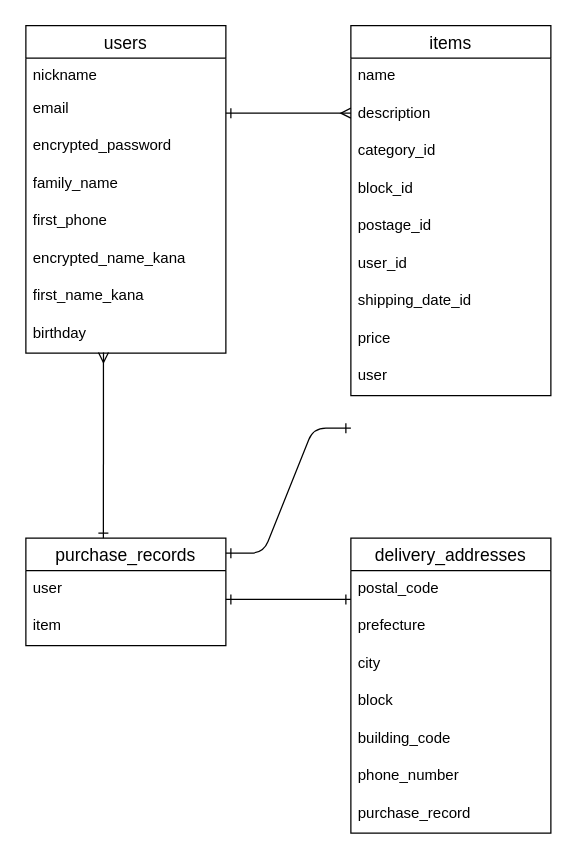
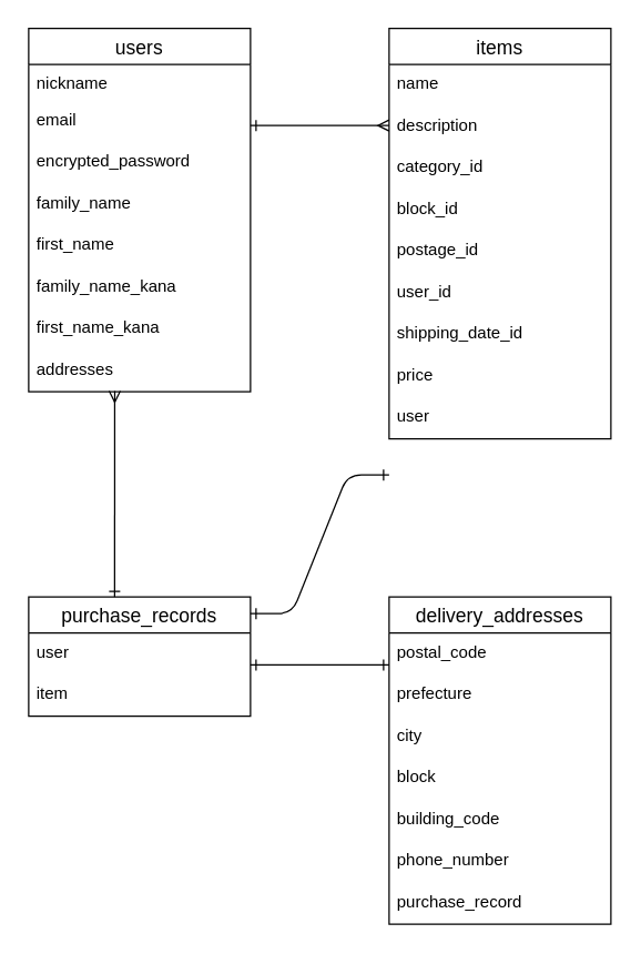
  <mxCell id="0" />
  <mxCell id="1" parent="0" />
  <mxCell id="2" value="users" style="swimlane;fontStyle=0;childLayout=stackLayout;horizontal=1;startSize=26;horizontalStack=0;resizeParent=1;resizeParentMax=0;resizeLast=0;collapsible=1;marginBottom=0;align=center;fontSize=14;" parent="1" vertex="1"><mxGeometry x="20" y="20" width="160" height="262" as="geometry" /></mxCell>
  <mxCell id="3" value="nickname   " style="text;strokeColor=none;fillColor=none;spacingLeft=4;spacingRight=4;overflow=hidden;rotatable=0;points=[[0,0.5],[1,0.5]];portConstraint=eastwest;fontSize=12;" parent="2" vertex="1"><mxGeometry y="26" width="160" height="26" as="geometry" /></mxCell>
  <mxCell id="4" value="email" style="text;strokeColor=none;fillColor=none;spacingLeft=4;spacingRight=4;overflow=hidden;rotatable=0;points=[[0,0.5],[1,0.5]];portConstraint=eastwest;fontSize=12;" parent="2" vertex="1"><mxGeometry y="52" width="160" height="30" as="geometry" /></mxCell>
  <mxCell id="5" value="encrypted_password" style="text;strokeColor=none;fillColor=none;spacingLeft=4;spacingRight=4;overflow=hidden;rotatable=0;points=[[0,0.5],[1,0.5]];portConstraint=eastwest;fontSize=12;" parent="2" vertex="1"><mxGeometry y="82" width="160" height="30" as="geometry" /></mxCell>
  <mxCell id="6" value="family_name" style="text;strokeColor=none;fillColor=none;spacingLeft=4;spacingRight=4;overflow=hidden;rotatable=0;points=[[0,0.5],[1,0.5]];portConstraint=eastwest;fontSize=12;" parent="2" vertex="1"><mxGeometry y="112" width="160" height="30" as="geometry" /></mxCell>
- <mxCell id="7" value="first_phone" style="text;strokeColor=none;fillColor=none;spacingLeft=4;spacingRight=4;overflow=hidden;rotatable=0;points=[[0,0.5],[1,0.5]];portConstraint=eastwest;fontSize=12;" parent="2" vertex="1"><mxGeometry y="142" width="160" height="30" as="geometry" /></mxCell>
- <mxCell id="8" value="encrypted_name_kana " style="text;strokeColor=none;fillColor=none;spacingLeft=4;spacingRight=4;overflow=hidden;rotatable=0;points=[[0,0.5],[1,0.5]];portConstraint=eastwest;fontSize=12;" parent="2" vertex="1"><mxGeometry y="172" width="160" height="30" as="geometry" /></mxCell>
+ <mxCell id="7" value="first_name" style="text;strokeColor=none;fillColor=none;spacingLeft=4;spacingRight=4;overflow=hidden;rotatable=0;points=[[0,0.5],[1,0.5]];portConstraint=eastwest;fontSize=12;" parent="2" vertex="1"><mxGeometry y="142" width="160" height="30" as="geometry" /></mxCell>
+ <mxCell id="8" value="family_name_kana " style="text;strokeColor=none;fillColor=none;spacingLeft=4;spacingRight=4;overflow=hidden;rotatable=0;points=[[0,0.5],[1,0.5]];portConstraint=eastwest;fontSize=12;" parent="2" vertex="1"><mxGeometry y="172" width="160" height="30" as="geometry" /></mxCell>
  <mxCell id="9" value="first_name_kana" style="text;strokeColor=none;fillColor=none;spacingLeft=4;spacingRight=4;overflow=hidden;rotatable=0;points=[[0,0.5],[1,0.5]];portConstraint=eastwest;fontSize=12;" parent="2" vertex="1"><mxGeometry y="202" width="160" height="30" as="geometry" /></mxCell>
- <mxCell id="10" value="birthday" style="text;strokeColor=none;fillColor=none;spacingLeft=4;spacingRight=4;overflow=hidden;rotatable=0;points=[[0,0.5],[1,0.5]];portConstraint=eastwest;fontSize=12;" parent="2" vertex="1"><mxGeometry y="232" width="160" height="30" as="geometry" /></mxCell>
+ <mxCell id="10" value="addresses" style="text;strokeColor=none;fillColor=none;spacingLeft=4;spacingRight=4;overflow=hidden;rotatable=0;points=[[0,0.5],[1,0.5]];portConstraint=eastwest;fontSize=12;" parent="2" vertex="1"><mxGeometry y="232" width="160" height="30" as="geometry" /></mxCell>
  <mxCell id="11" value="items" style="swimlane;fontStyle=0;childLayout=stackLayout;horizontal=1;startSize=26;horizontalStack=0;resizeParent=1;resizeParentMax=0;resizeLast=0;collapsible=1;marginBottom=0;align=center;fontSize=14;" parent="1" vertex="1"><mxGeometry x="280" y="20" width="160" height="296" as="geometry" /></mxCell>
  <mxCell id="12" value="name " style="text;strokeColor=none;fillColor=none;spacingLeft=4;spacingRight=4;overflow=hidden;rotatable=0;points=[[0,0.5],[1,0.5]];portConstraint=eastwest;fontSize=12;" parent="11" vertex="1"><mxGeometry y="26" width="160" height="30" as="geometry" /></mxCell>
  <mxCell id="13" value="description " style="text;strokeColor=none;fillColor=none;spacingLeft=4;spacingRight=4;overflow=hidden;rotatable=0;points=[[0,0.5],[1,0.5]];portConstraint=eastwest;fontSize=12;" parent="11" vertex="1"><mxGeometry y="56" width="160" height="30" as="geometry" /></mxCell>
  <mxCell id="14" value="category_id" style="text;strokeColor=none;fillColor=none;spacingLeft=4;spacingRight=4;overflow=hidden;rotatable=0;points=[[0,0.5],[1,0.5]];portConstraint=eastwest;fontSize=12;" parent="11" vertex="1"><mxGeometry y="86" width="160" height="30" as="geometry" /></mxCell>
  <mxCell id="15" value="block_id" style="text;strokeColor=none;fillColor=none;spacingLeft=4;spacingRight=4;overflow=hidden;rotatable=0;points=[[0,0.5],[1,0.5]];portConstraint=eastwest;fontSize=12;" parent="11" vertex="1"><mxGeometry y="116" width="160" height="30" as="geometry" /></mxCell>
  <mxCell id="16" value="postage_id" style="text;strokeColor=none;fillColor=none;spacingLeft=4;spacingRight=4;overflow=hidden;rotatable=0;points=[[0,0.5],[1,0.5]];portConstraint=eastwest;fontSize=12;" parent="11" vertex="1"><mxGeometry y="146" width="160" height="30" as="geometry" /></mxCell>
  <mxCell id="17" value="user_id" style="text;strokeColor=none;fillColor=none;spacingLeft=4;spacingRight=4;overflow=hidden;rotatable=0;points=[[0,0.5],[1,0.5]];portConstraint=eastwest;fontSize=12;" parent="11" vertex="1"><mxGeometry y="176" width="160" height="30" as="geometry" /></mxCell>
  <mxCell id="18" value="shipping_date_id" style="text;strokeColor=none;fillColor=none;spacingLeft=4;spacingRight=4;overflow=hidden;rotatable=0;points=[[0,0.5],[1,0.5]];portConstraint=eastwest;fontSize=12;" parent="11" vertex="1"><mxGeometry y="206" width="160" height="30" as="geometry" /></mxCell>
  <mxCell id="19" value="price" style="text;strokeColor=none;fillColor=none;spacingLeft=4;spacingRight=4;overflow=hidden;rotatable=0;points=[[0,0.5],[1,0.5]];portConstraint=eastwest;fontSize=12;" parent="11" vertex="1"><mxGeometry y="236" width="160" height="30" as="geometry" /></mxCell>
  <mxCell id="20" value="user" style="text;strokeColor=none;fillColor=none;spacingLeft=4;spacingRight=4;overflow=hidden;rotatable=0;points=[[0,0.5],[1,0.5]];portConstraint=eastwest;fontSize=12;" parent="11" vertex="1"><mxGeometry y="266" width="160" height="30" as="geometry" /></mxCell>
  <mxCell id="21" value="purchase_records" style="swimlane;fontStyle=0;childLayout=stackLayout;horizontal=1;startSize=26;horizontalStack=0;resizeParent=1;resizeParentMax=0;resizeLast=0;collapsible=1;marginBottom=0;align=center;fontSize=14;" parent="1" vertex="1"><mxGeometry x="20" y="430" width="160" height="86" as="geometry" /></mxCell>
  <mxCell id="22" value="user" style="text;strokeColor=none;fillColor=none;spacingLeft=4;spacingRight=4;overflow=hidden;rotatable=0;points=[[0,0.5],[1,0.5]];portConstraint=eastwest;fontSize=12;" parent="21" vertex="1"><mxGeometry y="26" width="160" height="30" as="geometry" /></mxCell>
  <mxCell id="23" value="item" style="text;strokeColor=none;fillColor=none;spacingLeft=4;spacingRight=4;overflow=hidden;rotatable=0;points=[[0,0.5],[1,0.5]];portConstraint=eastwest;fontSize=12;" parent="21" vertex="1"><mxGeometry y="56" width="160" height="30" as="geometry" /></mxCell>
  <mxCell id="24" value="delivery_addresses" style="swimlane;fontStyle=0;childLayout=stackLayout;horizontal=1;startSize=26;horizontalStack=0;resizeParent=1;resizeParentMax=0;resizeLast=0;collapsible=1;marginBottom=0;align=center;fontSize=14;" parent="1" vertex="1"><mxGeometry x="280" y="430" width="160" height="236" as="geometry" /></mxCell>
  <mxCell id="25" value="postal_code " style="text;strokeColor=none;fillColor=none;spacingLeft=4;spacingRight=4;overflow=hidden;rotatable=0;points=[[0,0.5],[1,0.5]];portConstraint=eastwest;fontSize=12;" parent="24" vertex="1"><mxGeometry y="26" width="160" height="30" as="geometry" /></mxCell>
  <mxCell id="26" value="prefecture" style="text;strokeColor=none;fillColor=none;spacingLeft=4;spacingRight=4;overflow=hidden;rotatable=0;points=[[0,0.5],[1,0.5]];portConstraint=eastwest;fontSize=12;" parent="24" vertex="1"><mxGeometry y="56" width="160" height="30" as="geometry" /></mxCell>
  <mxCell id="27" value="city" style="text;strokeColor=none;fillColor=none;spacingLeft=4;spacingRight=4;overflow=hidden;rotatable=0;points=[[0,0.5],[1,0.5]];portConstraint=eastwest;fontSize=12;" parent="24" vertex="1"><mxGeometry y="86" width="160" height="30" as="geometry" /></mxCell>
  <mxCell id="28" value="block" style="text;strokeColor=none;fillColor=none;spacingLeft=4;spacingRight=4;overflow=hidden;rotatable=0;points=[[0,0.5],[1,0.5]];portConstraint=eastwest;fontSize=12;" parent="24" vertex="1"><mxGeometry y="116" width="160" height="30" as="geometry" /></mxCell>
  <mxCell id="29" value="building_code" style="text;strokeColor=none;fillColor=none;spacingLeft=4;spacingRight=4;overflow=hidden;rotatable=0;points=[[0,0.5],[1,0.5]];portConstraint=eastwest;fontSize=12;" parent="24" vertex="1"><mxGeometry y="146" width="160" height="30" as="geometry" /></mxCell>
  <mxCell id="30" value="phone_number" style="text;strokeColor=none;fillColor=none;spacingLeft=4;spacingRight=4;overflow=hidden;rotatable=0;points=[[0,0.5],[1,0.5]];portConstraint=eastwest;fontSize=12;" parent="24" vertex="1"><mxGeometry y="176" width="160" height="30" as="geometry" /></mxCell>
  <mxCell id="31" value="purchase_record" style="text;strokeColor=none;fillColor=none;spacingLeft=4;spacingRight=4;overflow=hidden;rotatable=0;points=[[0,0.5],[1,0.5]];portConstraint=eastwest;fontSize=12;" parent="24" vertex="1"><mxGeometry y="206" width="160" height="30" as="geometry" /></mxCell>
  <mxCell id="32" value="" style="edgeStyle=none;orthogonalLoop=1;jettySize=auto;html=1;endArrow=ERmany;endFill=0;startArrow=ERone;startFill=0;" parent="1" edge="1"><mxGeometry width="100" relative="1" as="geometry"><mxPoint x="180" y="90" as="sourcePoint" /><mxPoint x="280" y="90" as="targetPoint" /><Array as="points" /></mxGeometry></mxCell>
  <mxCell id="33" value="" style="edgeStyle=none;orthogonalLoop=1;jettySize=auto;html=1;startArrow=ERone;startFill=0;endArrow=ERone;endFill=0;exitX=1;exitY=0.767;exitDx=0;exitDy=0;exitPerimeter=0;" parent="1" source="22" edge="1"><mxGeometry width="100" relative="1" as="geometry"><mxPoint x="190" y="590" as="sourcePoint" /><mxPoint x="280" y="479" as="targetPoint" /><Array as="points" /></mxGeometry></mxCell>
  <mxCell id="34" value="" style="edgeStyle=entityRelationEdgeStyle;fontSize=12;html=1;endArrow=ERone;endFill=1;startArrow=ERone;startFill=0;" parent="1" edge="1"><mxGeometry width="100" height="100" relative="1" as="geometry"><mxPoint x="180" y="442" as="sourcePoint" /><mxPoint x="280" y="342" as="targetPoint" /></mxGeometry></mxCell>
  <mxCell id="35" value="" style="edgeStyle=none;orthogonalLoop=1;jettySize=auto;html=1;startArrow=ERone;startFill=0;endArrow=ERmany;endFill=0;entryX=0.388;entryY=0.983;entryDx=0;entryDy=0;entryPerimeter=0;" parent="1" target="10" edge="1"><mxGeometry width="100" relative="1" as="geometry"><mxPoint x="82" y="430" as="sourcePoint" /><mxPoint x="78" y="430" as="targetPoint" /><Array as="points" /></mxGeometry></mxCell>
